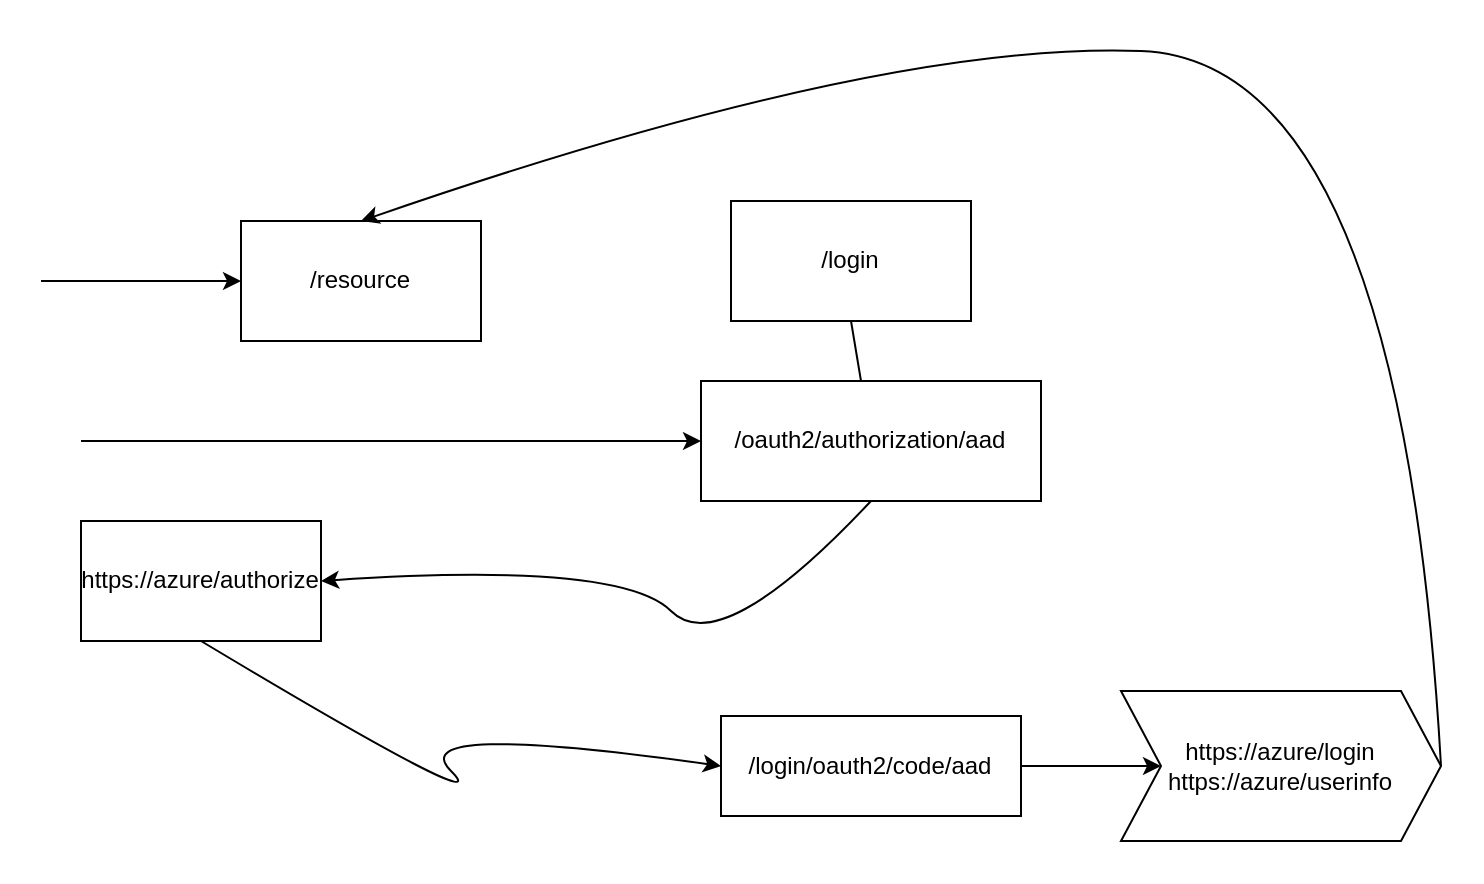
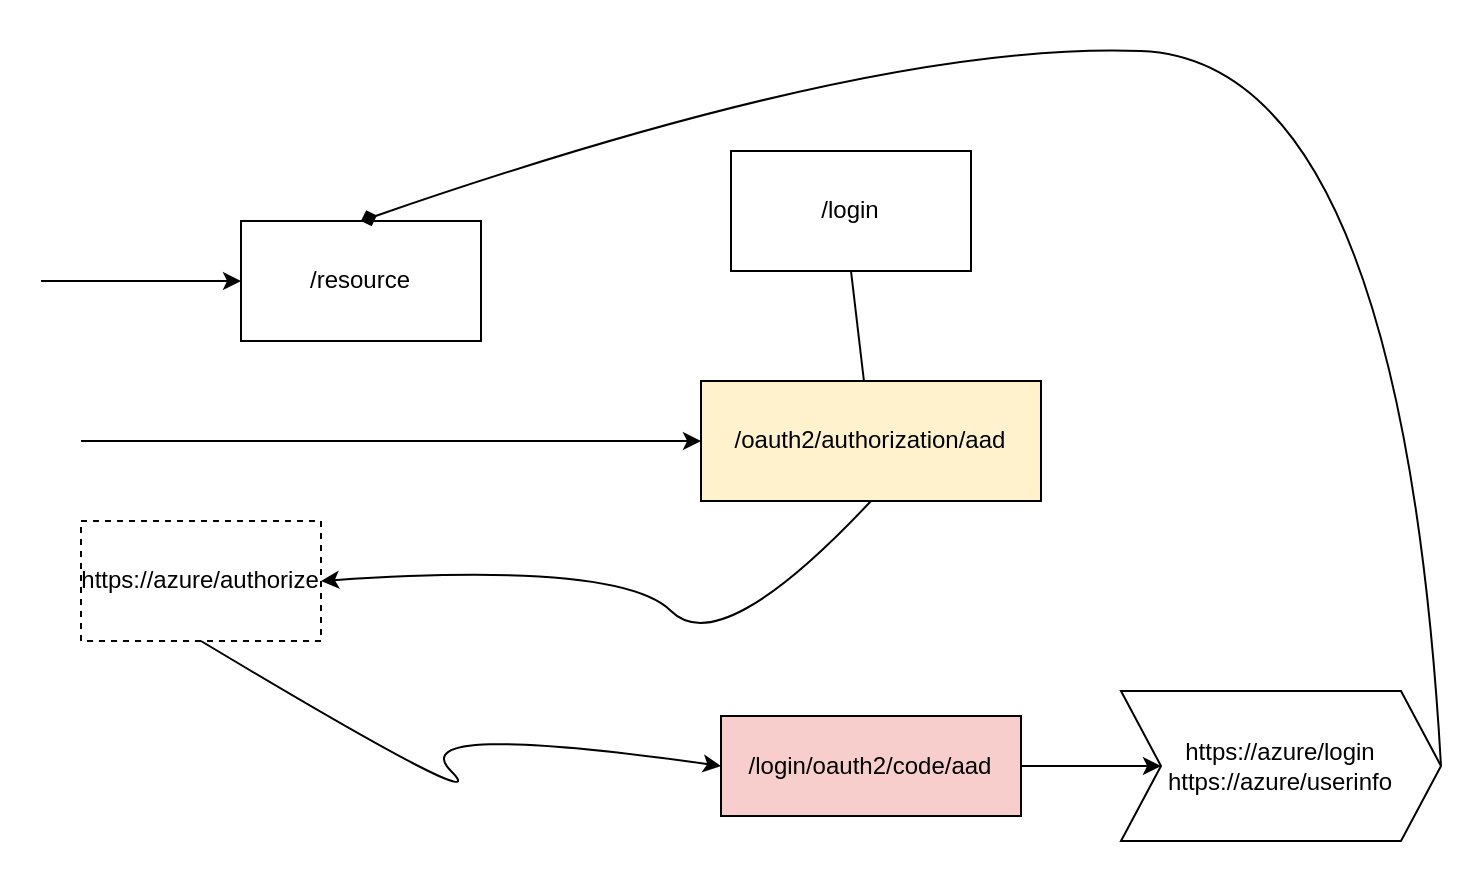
  <mxCell id="0" />
  <mxCell id="1" parent="0" />
  <mxCell id="2" value="/resource" style="rounded=0;whiteSpace=wrap;html=1;" parent="1" vertex="1"><mxGeometry x="120" y="110" width="120" height="60" as="geometry" /></mxCell>
  <mxCell id="3" value="" style="endArrow=classic;html=1;entryX=0;entryY=0.5;entryDx=0;entryDy=0;" parent="1" target="2" edge="1"><mxGeometry width="50" height="50" relative="1" as="geometry"><mxPoint x="20" y="140" as="sourcePoint" /><mxPoint x="70" y="115" as="targetPoint" /></mxGeometry></mxCell>
- <mxCell id="4" value="/login" style="rounded=0;whiteSpace=wrap;html=1;" parent="1" vertex="1"><mxGeometry x="365" y="100" width="120" height="60" as="geometry" /></mxCell>
- <mxCell id="5" value="/oauth2/authorization/aad" style="rounded=0;whiteSpace=wrap;html=1;" parent="1" vertex="1"><mxGeometry x="350" y="190" width="170" height="60" as="geometry" /></mxCell>
+ <mxCell id="4" value="/login" style="rounded=0;whiteSpace=wrap;html=1;" parent="1" vertex="1"><mxGeometry x="365" y="75" width="120" height="60" as="geometry" /></mxCell>
+ <mxCell id="5" value="/oauth2/authorization/aad" style="rounded=0;whiteSpace=wrap;html=1;fillColor=#fff2cc;" parent="1" vertex="1"><mxGeometry x="350" y="190" width="170" height="60" as="geometry" /></mxCell>
  <mxCell id="6" value="" style="endArrow=classic;html=1;entryX=0;entryY=0.5;entryDx=0;entryDy=0;" parent="1" target="5" edge="1"><mxGeometry width="50" height="50" relative="1" as="geometry"><mxPoint x="40" y="220" as="sourcePoint" /><mxPoint x="60" y="290" as="targetPoint" /></mxGeometry></mxCell>
- <mxCell id="7" value="https://azure/authorize" style="rounded=0;whiteSpace=wrap;html=1;" parent="1" vertex="1"><mxGeometry x="40" y="260" width="120" height="60" as="geometry" /></mxCell>
+ <mxCell id="7" value="https://azure/authorize" style="rounded=0;whiteSpace=wrap;html=1;dashed=1;" parent="1" vertex="1"><mxGeometry x="40" y="260" width="120" height="60" as="geometry" /></mxCell>
  <mxCell id="8" value="" style="curved=1;endArrow=classic;html=1;entryX=1;entryY=0.5;entryDx=0;entryDy=0;exitX=0.5;exitY=1;exitDx=0;exitDy=0;" parent="1" source="5" target="7" edge="1"><mxGeometry width="50" height="50" relative="1" as="geometry"><mxPoint x="310" y="330" as="sourcePoint" /><mxPoint x="360" y="280" as="targetPoint" /><Array as="points"><mxPoint x="360" y="330" /><mxPoint x="310" y="280" /></Array></mxGeometry></mxCell>
  <mxCell id="9" style="edgeStyle=orthogonalEdgeStyle;rounded=0;orthogonalLoop=1;jettySize=auto;html=1;" parent="1" source="10" target="12" edge="1"><mxGeometry relative="1" as="geometry" /></mxCell>
- <mxCell id="10" value="/login/oauth2/code/aad" style="rounded=0;whiteSpace=wrap;html=1;" parent="1" vertex="1"><mxGeometry x="360" y="357.5" width="150" height="50" as="geometry" /></mxCell>
+ <mxCell id="10" value="/login/oauth2/code/aad" style="rounded=0;whiteSpace=wrap;html=1;fillColor=#f8cecc;" parent="1" vertex="1"><mxGeometry x="360" y="357.5" width="150" height="50" as="geometry" /></mxCell>
  <mxCell id="11" value="" style="curved=1;endArrow=classic;html=1;entryX=0;entryY=0.5;entryDx=0;entryDy=0;exitX=0.5;exitY=1;exitDx=0;exitDy=0;" parent="1" source="7" target="10" edge="1"><mxGeometry width="50" height="50" relative="1" as="geometry"><mxPoint x="200" y="410" as="sourcePoint" /><mxPoint x="250" y="360" as="targetPoint" /><Array as="points"><mxPoint x="250" y="410" /><mxPoint x="200" y="360" /></Array></mxGeometry></mxCell>
  <mxCell id="12" value="https://azure/login&lt;br&gt;https://azure/userinfo" style="shape=step;perimeter=stepPerimeter;whiteSpace=wrap;html=1;fixedSize=1;" parent="1" vertex="1"><mxGeometry x="560" y="345" width="160" height="75" as="geometry" /></mxCell>
- <mxCell id="13" value="" style="curved=1;endArrow=classic;html=1;exitX=1;exitY=0.5;exitDx=0;exitDy=0;entryX=0.5;entryY=0;entryDx=0;entryDy=0;" parent="1" source="12" target="2" edge="1"><mxGeometry width="50" height="50" relative="1" as="geometry"><mxPoint x="170" y="490" as="sourcePoint" /><mxPoint x="220" y="440" as="targetPoint" /><Array as="points"><mxPoint x="700" y="30" /><mxPoint x="440" y="20" /></Array></mxGeometry></mxCell>
+ <mxCell id="13" value="" style="curved=1;endArrow=diamond;html=1;exitX=1;exitY=0.5;exitDx=0;exitDy=0;entryX=0.5;entryY=0;entryDx=0;entryDy=0;" parent="1" source="12" target="2" edge="1"><mxGeometry width="50" height="50" relative="1" as="geometry"><mxPoint x="170" y="490" as="sourcePoint" /><mxPoint x="220" y="440" as="targetPoint" /><Array as="points"><mxPoint x="700" y="30" /><mxPoint x="440" y="20" /></Array></mxGeometry></mxCell>
  <mxCell id="14" value="" style="endArrow=none;dashed=0;html=1;entryX=0.5;entryY=1;entryDx=0;entryDy=0;" edge="1" parent="1" source="5" target="4"><mxGeometry width="50" height="50" relative="1" as="geometry"><mxPoint x="10" y="490" as="sourcePoint" /><mxPoint x="60" y="440" as="targetPoint" /></mxGeometry></mxCell>
